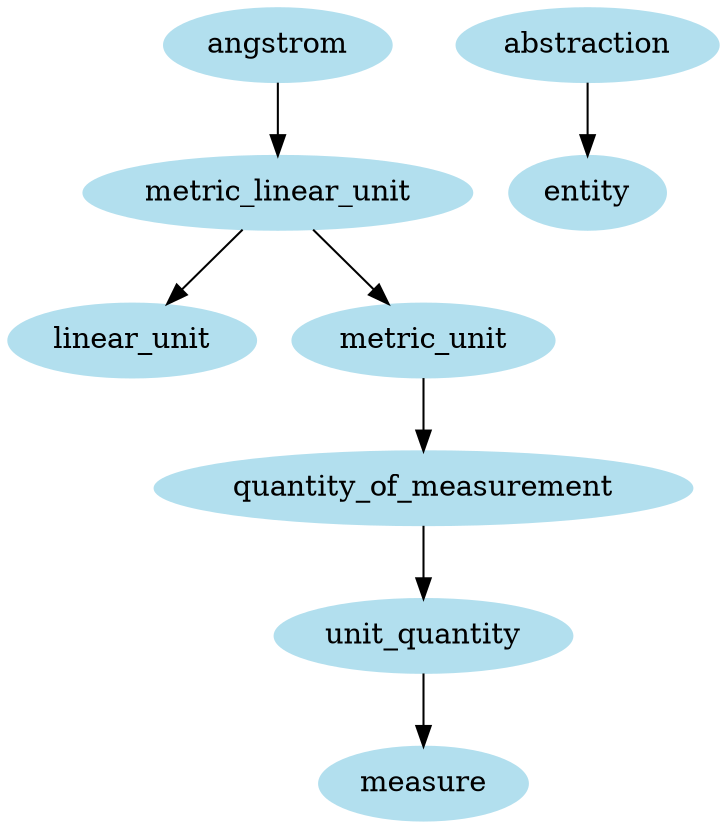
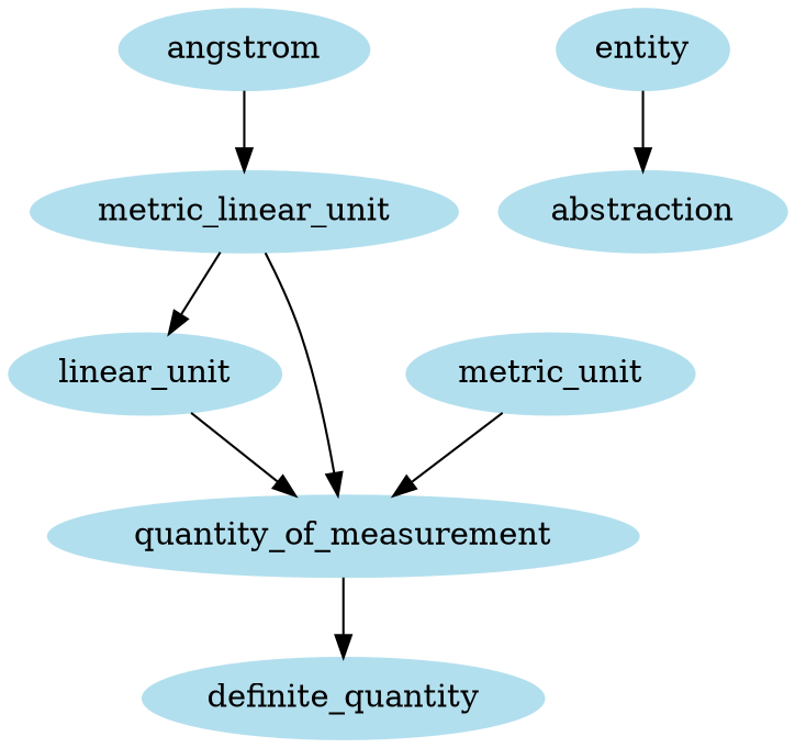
  digraph {
    node [color=lightblue2 style=filled]
    angstrom
    metric_linear_unit
    linear_unit
    metric_unit
    n5 [label=quantity_of_measurement]
-   definite_quantity [label=unit_quantity]
-   measure
+   definite_quantity
    abstraction
    entity
    angstrom -> metric_linear_unit
    metric_linear_unit -> linear_unit
-   metric_linear_unit -> metric_unit
+   metric_linear_unit -> n5
+   linear_unit -> n5
    metric_unit -> n5
    n5 -> definite_quantity
-   definite_quantity -> measure
-   abstraction -> entity
+   entity -> abstraction
  }
